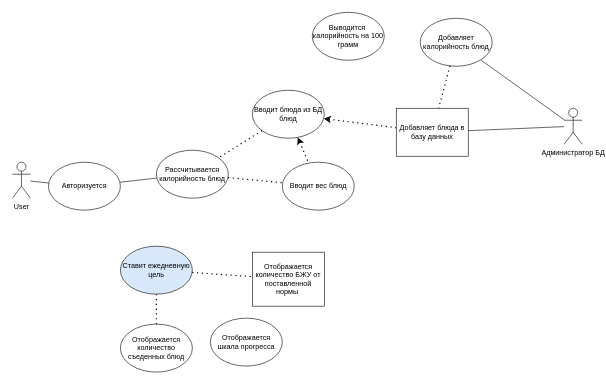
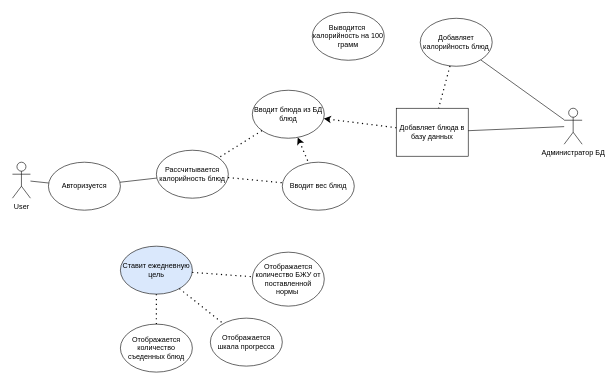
  <mxCell id="0" />
  <mxCell id="1" parent="0" />
  <mxCell id="2" value="User" style="shape=umlActor;verticalLabelPosition=bottom;verticalAlign=top;html=1;outlineConnect=0;" parent="1" vertex="1"><mxGeometry x="20" y="270" width="30" height="60" as="geometry" /></mxCell>
  <mxCell id="3" value="Отображается шкала прогресса" style="ellipse;whiteSpace=wrap;html=1;" parent="1" vertex="1"><mxGeometry x="350" y="530" width="120" height="80" as="geometry" /></mxCell>
  <mxCell id="4" value="Выводится&amp;nbsp; калорийность на 100 грамм" style="ellipse;whiteSpace=wrap;html=1;" parent="1" vertex="1"><mxGeometry x="520" y="20" width="120" height="80" as="geometry" /></mxCell>
- <mxCell id="5" value="Отображается количество БЖУ от поставленной нормы&amp;nbsp;" style="whiteSpace=wrap;html=1;rounded=0;" parent="1" vertex="1"><mxGeometry x="420" y="420" width="120" height="90" as="geometry" /></mxCell>
+ <mxCell id="5" value="Отображается количество БЖУ от поставленной нормы&amp;nbsp;" style="ellipse;whiteSpace=wrap;html=1;" parent="1" vertex="1"><mxGeometry x="420" y="420" width="120" height="90" as="geometry" /></mxCell>
  <mxCell id="6" value="Ставит ежедневную цель" style="ellipse;whiteSpace=wrap;html=1;fillColor=#dae8fc;" parent="1" vertex="1"><mxGeometry x="200" y="410" width="120" height="80" as="geometry" /></mxCell>
  <mxCell id="7" value="Рассчитывается калорийность блюд" style="ellipse;whiteSpace=wrap;html=1;" parent="1" vertex="1"><mxGeometry x="260" y="250" width="120" height="80" as="geometry" /></mxCell>
  <mxCell id="8" value="Вводит вес блюд" style="ellipse;whiteSpace=wrap;html=1;" parent="1" vertex="1"><mxGeometry x="470" y="270" width="120" height="80" as="geometry" /></mxCell>
  <mxCell id="9" value="Вводит блюда из БД блюд" style="ellipse;whiteSpace=wrap;html=1;" parent="1" vertex="1"><mxGeometry x="420" y="150" width="120" height="80" as="geometry" /></mxCell>
  <mxCell id="10" value="" style="endArrow=none;dashed=1;html=1;dashPattern=1 3;strokeWidth=2;rounded=0;endFill=0;startArrow=classic;startFill=1;" parent="1" source="9" target="8" edge="1"><mxGeometry width="50" height="50" relative="1" as="geometry"><mxPoint x="704" y="220" as="sourcePoint" /><mxPoint x="884" y="280" as="targetPoint" /></mxGeometry></mxCell>
+ <mxCell id="11" value="" style="endArrow=none;dashed=1;html=1;dashPattern=1 3;strokeWidth=2;rounded=0;" parent="1" source="6" target="3" edge="1"><mxGeometry width="50" height="50" relative="1" as="geometry"><mxPoint x="410" y="360" as="sourcePoint" /><mxPoint x="530" y="470" as="targetPoint" /></mxGeometry></mxCell>
  <mxCell id="12" value="" style="endArrow=none;html=1;rounded=0;" edge="1" parent="1" source="19" target="2"><mxGeometry width="50" height="50" relative="1" as="geometry"><mxPoint x="620" y="390" as="sourcePoint" /><mxPoint x="420" y="300" as="targetPoint" /></mxGeometry></mxCell>
  <mxCell id="13" value="" style="endArrow=none;dashed=1;html=1;dashPattern=1 3;strokeWidth=2;rounded=0;" edge="1" parent="1" source="9" target="7"><mxGeometry width="50" height="50" relative="1" as="geometry"><mxPoint x="520" y="80" as="sourcePoint" /><mxPoint x="640" y="190" as="targetPoint" /></mxGeometry></mxCell>
  <mxCell id="14" value="" style="endArrow=none;dashed=1;html=1;dashPattern=1 3;strokeWidth=2;rounded=0;" edge="1" parent="1" source="7" target="8"><mxGeometry width="50" height="50" relative="1" as="geometry"><mxPoint x="390" y="330" as="sourcePoint" /><mxPoint x="510" y="440" as="targetPoint" /></mxGeometry></mxCell>
  <mxCell id="15" value="" style="endArrow=none;dashed=1;html=1;dashPattern=1 3;strokeWidth=2;rounded=0;" edge="1" parent="1" source="6" target="5"><mxGeometry width="50" height="50" relative="1" as="geometry"><mxPoint x="324" y="570" as="sourcePoint" /><mxPoint x="520" y="588" as="targetPoint" /></mxGeometry></mxCell>
  <mxCell id="16" value="" style="endArrow=none;dashed=1;html=1;dashPattern=1 3;strokeWidth=2;rounded=0;" edge="1" parent="1" source="6" target="17"><mxGeometry width="50" height="50" relative="1" as="geometry"><mxPoint x="390" y="620" as="sourcePoint" /><mxPoint x="320" y="620" as="targetPoint" /></mxGeometry></mxCell>
  <mxCell id="17" value="Отображается количество съеденных блюд" style="ellipse;whiteSpace=wrap;html=1;" vertex="1" parent="1"><mxGeometry x="200" y="540" width="120" height="80" as="geometry" /></mxCell>
  <mxCell id="18" value="" style="endArrow=none;html=1;rounded=0;" edge="1" parent="1" source="7" target="19"><mxGeometry width="50" height="50" relative="1" as="geometry"><mxPoint x="280" y="300" as="sourcePoint" /><mxPoint x="50" y="300" as="targetPoint" /></mxGeometry></mxCell>
  <mxCell id="19" value="Авторизуется" style="ellipse;whiteSpace=wrap;html=1;" vertex="1" parent="1"><mxGeometry x="80" y="270" width="120" height="80" as="geometry" /></mxCell>
  <mxCell id="20" value="Администратор БД" style="shape=umlActor;verticalLabelPosition=bottom;verticalAlign=top;html=1;outlineConnect=0;" vertex="1" parent="1"><mxGeometry x="940" y="180" width="30" height="60" as="geometry" /></mxCell>
  <mxCell id="21" value="Добавляет блюда в базу данных" style="whiteSpace=wrap;html=1;rounded=0;" vertex="1" parent="1"><mxGeometry x="660" y="180" width="120" height="80" as="geometry" /></mxCell>
  <mxCell id="22" value="" style="endArrow=none;html=1;rounded=0;" edge="1" parent="1" source="20" target="21"><mxGeometry width="50" height="50" relative="1" as="geometry"><mxPoint x="91" y="315" as="sourcePoint" /><mxPoint x="820" y="190" as="targetPoint" /></mxGeometry></mxCell>
  <mxCell id="23" value="" style="endArrow=none;html=1;rounded=0;" edge="1" parent="1" source="20" target="24"><mxGeometry width="50" height="50" relative="1" as="geometry"><mxPoint x="1010" y="172" as="sourcePoint" /><mxPoint x="840" y="280" as="targetPoint" /></mxGeometry></mxCell>
  <mxCell id="24" value="Добавляет калорийность блюд" style="ellipse;whiteSpace=wrap;html=1;" vertex="1" parent="1"><mxGeometry x="700" y="30" width="120" height="80" as="geometry" /></mxCell>
  <mxCell id="25" value="" style="endArrow=none;dashed=1;html=1;dashPattern=1 3;strokeWidth=2;rounded=0;" edge="1" parent="1" source="24" target="21"><mxGeometry width="50" height="50" relative="1" as="geometry"><mxPoint x="700" y="200" as="sourcePoint" /><mxPoint x="550" y="200" as="targetPoint" /></mxGeometry></mxCell>
  <mxCell id="26" value="" style="endArrow=none;dashed=1;html=1;dashPattern=1 3;strokeWidth=2;rounded=0;endFill=0;startArrow=classic;startFill=1;" edge="1" parent="1" source="9" target="21"><mxGeometry width="50" height="50" relative="1" as="geometry"><mxPoint x="594" y="239" as="sourcePoint" /><mxPoint x="640" y="181" as="targetPoint" /></mxGeometry></mxCell>
